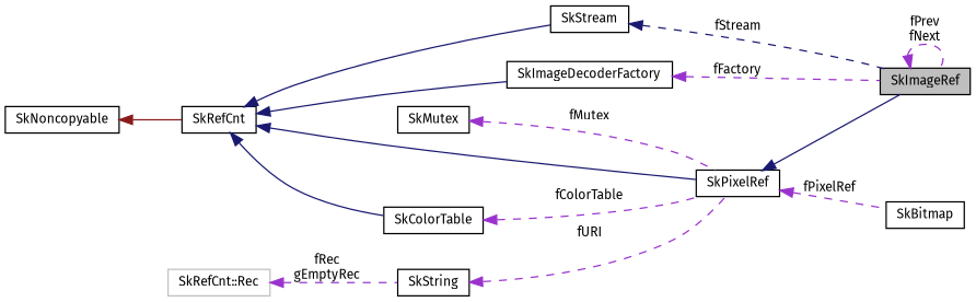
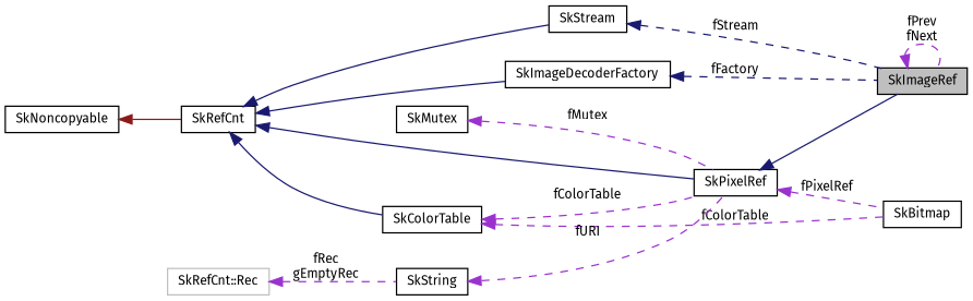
  digraph {
    fontname="Fira Sans"
    rankdir=LR
    node [color=black fillcolor=white fontname="Fira Sans" fontsize=10 shape=record style=filled]
    edge [color=darkorchid3 dir=back fontname="Fira Sans" fontsize=10 labelfontname=FreeSans labelfontsize=10 style=dashed]
    n1 [fillcolor=grey75 fontcolor=black height=0.2 label=SkImageRef width=0.4]
    n2 [height=0.2 label=SkPixelRef width=0.4]
    n3 [height=0.2 label=SkBitmap width=0.4]
    n4 [height=0.2 label=SkRefCnt width=0.4]
    n5 [height=0.2 label=SkColorTable width=0.4]
    n6 [height=0.2 label=SkStream width=0.4]
    n7 [height=0.2 label=SkImageDecoderFactory width=0.4]
    n8 [height=0.2 label=SkNoncopyable width=0.4]
    n9 [height=0.2 label=SkMutex width=0.4]
    n10 [height=0.2 label=SkString width=0.4]
    n11 [color=grey75 height=0.2 label="SkRefCnt::Rec" width=0.4]
    n1 -> n1 [label="fPrev\nfNext"]
    n2 -> n1 [color=midnightblue style=solid]
    n2 -> n3 [label=fPixelRef]
    n4 -> n2 [color=midnightblue style=solid]
    n4 -> n5 [color=midnightblue style=solid]
    n4 -> n6 [color=midnightblue style=solid]
    n4 -> n7 [color=midnightblue style=solid]
    n5 -> n2 [label=fColorTable]
+   n5 -> n3 [label=fColorTable]
    n6 -> n1 [color=midnightblue label=fStream]
-   n7 -> n1 [label=fFactory]
+   n7 -> n1 [color=midnightblue label=fFactory]
    n8 -> n4 [color=firebrick4 style=solid]
    n9 -> n2 [label=fMutex]
    n10 -> n2 [label=fURI]
    n11 -> n10 [label="fRec\ngEmptyRec"]
  }
